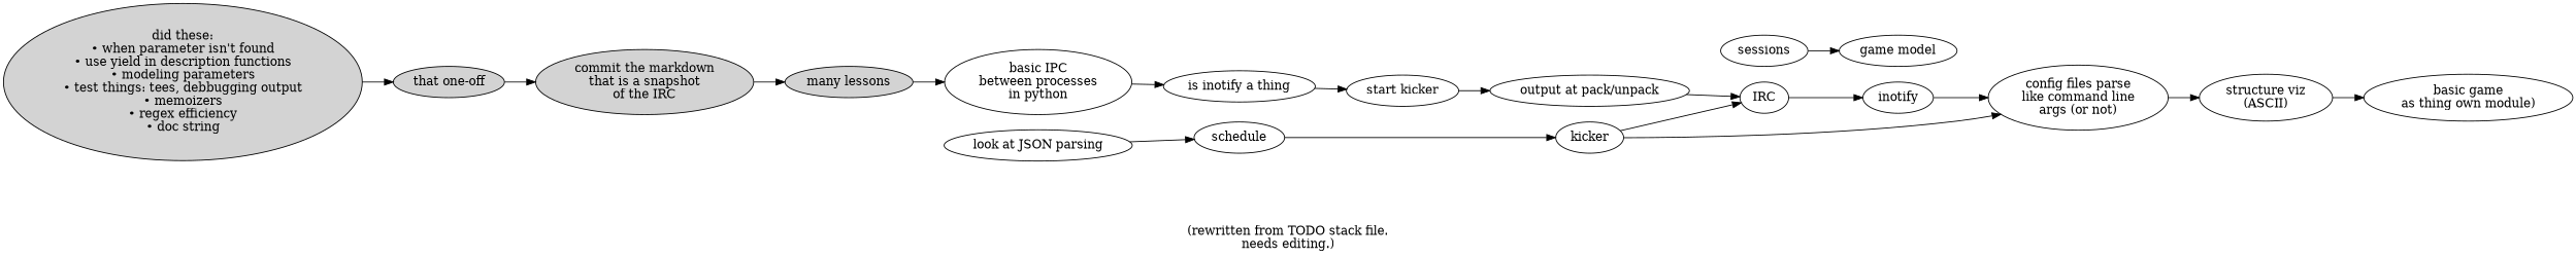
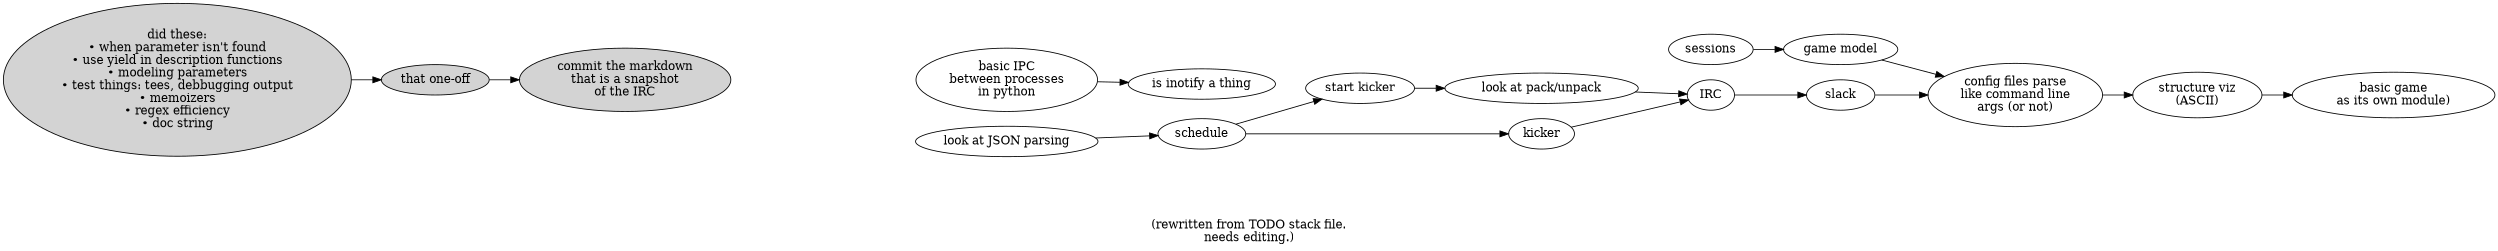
  digraph {
    label="\n(rewritten from TODO stack file.\nneeds editing.)"
    rankdir=LR
-   n1 [label="basic game\nas thing own module)"]
+   n1 [label="basic game\nas its own module)"]
    n2 [label="structure viz\n(ASCII)"]
    n3 [label="config files parse\nlike command line\nargs (or not)"]
    n4 [label="game model"]
    n5 [label=sessions]
-   n6 [label=inotify]
+   n6 [label=slack]
    n7 [label=IRC]
    n8 [label=kicker]
    n9 [label=schedule]
    n10 [label="look at JSON parsing"]
-   n11 [label="output at pack/unpack"]
+   n11 [label="look at pack/unpack"]
    n12 [label="start kicker"]
    n13 [label="is inotify a thing"]
    n14 [label="basic IPC\nbetween processes\nin python"]
-   n15 [label="many lessons" style=filled]
    n16 [label="commit the markdown\nthat is a snapshot\nof the IRC" style=filled]
    n17 [label="that one-off" style=filled]
    n18 [label="did these:\n• when parameter isn't found\n• use yield in description functions\n• modeling parameters\n• test things: tees, debbugging output\n• memoizers\n• regex efficiency\n• doc string" style=filled]
    n2 -> n1
    n3 -> n2
-   n8 -> n3
+   n4 -> n3
    n5 -> n4
    n6 -> n3
    n7 -> n6
    n8 -> n7
    n9 -> n8
    n10 -> n9
    n11 -> n7
    n12 -> n11
-   n13 -> n12
+   n9 -> n12
    n14 -> n13
-   n15 -> n14
-   n16 -> n15
    n17 -> n16
    n18 -> n17
  }
